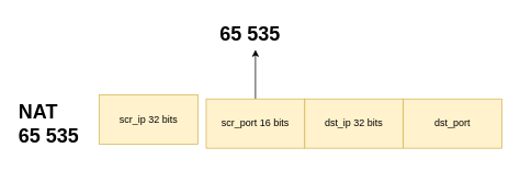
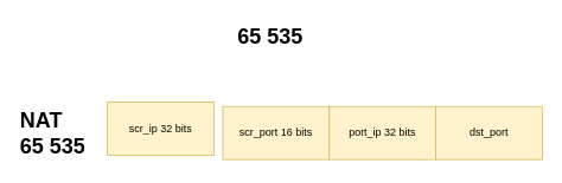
  <mxCell id="0" />
  <mxCell id="1" parent="0" />
  <mxCell id="2" value="scr_ip 32 bits" style="rounded=0;whiteSpace=wrap;html=1;fillColor=#fff2cc;strokeColor=#d6b656;" vertex="1" parent="1"><mxGeometry x="120" y="115" width="120" height="60" as="geometry" /></mxCell>
- <mxCell id="3" style="edgeStyle=orthogonalEdgeStyle;rounded=0;orthogonalLoop=1;jettySize=auto;html=1;entryX=0.5;entryY=1;entryDx=0;entryDy=0;" edge="1" parent="1" source="4" target="6"><mxGeometry relative="1" as="geometry" /></mxCell>
  <mxCell id="4" value="scr_port 16 bits" style="rounded=0;whiteSpace=wrap;html=1;fillColor=#fff2cc;strokeColor=#d6b656;" vertex="1" parent="1"><mxGeometry x="250" y="120" width="120" height="60" as="geometry" /></mxCell>
- <mxCell id="5" value="dst_ip 32 bits" style="rounded=0;whiteSpace=wrap;html=1;fillColor=#fff2cc;strokeColor=#d6b656;" vertex="1" parent="1"><mxGeometry x="370" y="120" width="120" height="60" as="geometry" /></mxCell>
+ <mxCell id="5" value="port_ip 32 bits" style="rounded=0;whiteSpace=wrap;html=1;fillColor=#fff2cc;strokeColor=#d6b656;" vertex="1" parent="1"><mxGeometry x="370" y="120" width="120" height="60" as="geometry" /></mxCell>
  <mxCell id="6" value="&lt;h1 style=&quot;margin-top: 0px;&quot;&gt;65 535&lt;/h1&gt;" style="text;html=1;whiteSpace=wrap;overflow=hidden;rounded=0;" vertex="1" parent="1"><mxGeometry x="265" y="20" width="90" height="40" as="geometry" /></mxCell>
  <mxCell id="7" value="&lt;h1 style=&quot;margin-top: 0px;&quot;&gt;NAT&lt;br&gt;65 535&lt;/h1&gt;" style="text;html=1;whiteSpace=wrap;overflow=hidden;rounded=0;" vertex="1" parent="1"><mxGeometry x="20" y="115" width="90" height="70" as="geometry" /></mxCell>
  <mxCell id="8" value="dst_port" style="rounded=0;whiteSpace=wrap;html=1;fillColor=#fff2cc;strokeColor=#d6b656;" vertex="1" parent="1"><mxGeometry x="490" y="120" width="120" height="60" as="geometry" /></mxCell>
